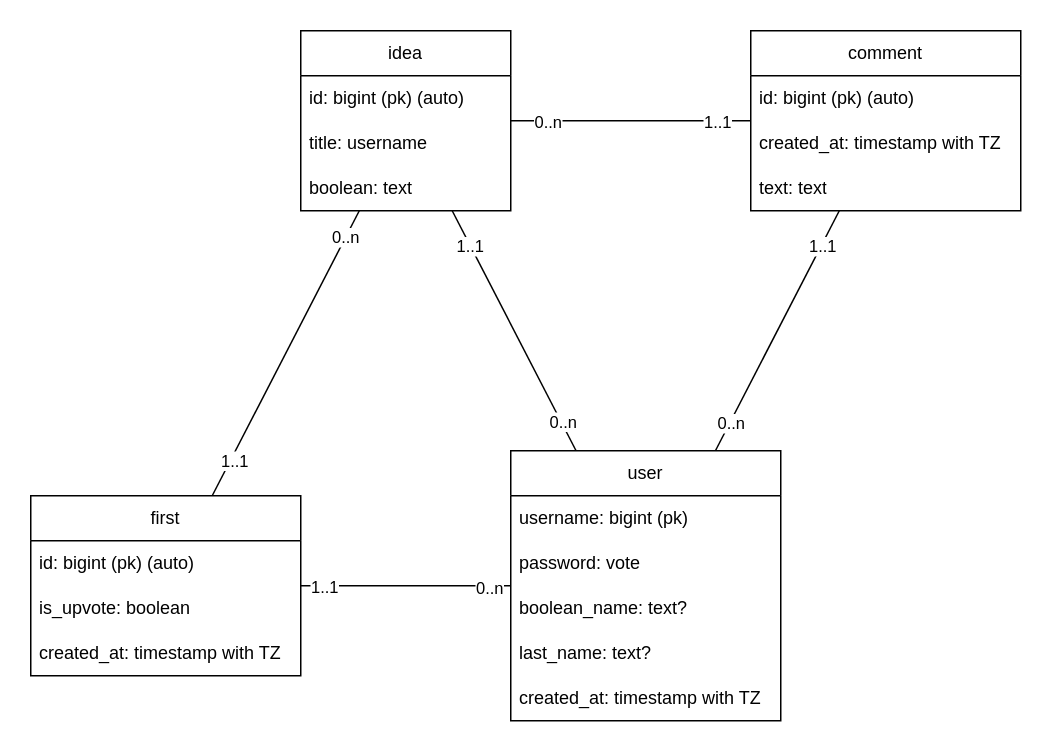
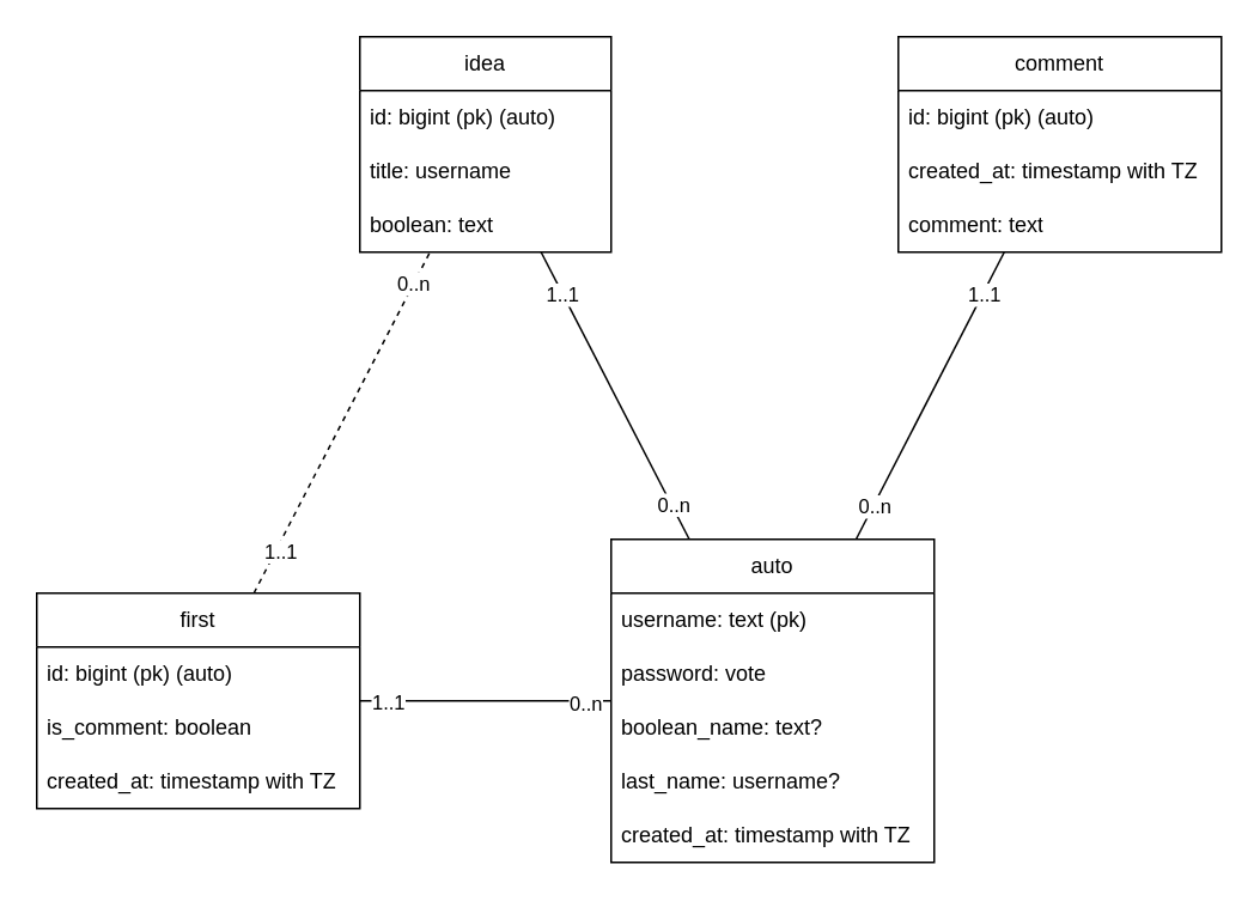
  <mxCell id="0" />
  <mxCell id="1" parent="0" />
  <mxCell id="2" value="idea" style="swimlane;fontStyle=0;childLayout=stackLayout;horizontal=1;startSize=30;horizontalStack=0;resizeParent=1;resizeParentMax=0;resizeLast=0;collapsible=1;marginBottom=0;whiteSpace=wrap;html=1;" vertex="1" parent="1"><mxGeometry x="200" y="20" width="140" height="120" as="geometry" /></mxCell>
  <mxCell id="3" value="id: bigint (pk) (auto&lt;span style=&quot;background-color: initial;&quot;&gt;)&lt;/span&gt;" style="text;strokeColor=none;fillColor=none;align=left;verticalAlign=middle;spacingLeft=4;spacingRight=4;overflow=hidden;points=[[0,0.5],[1,0.5]];portConstraint=eastwest;rotatable=0;whiteSpace=wrap;html=1;" vertex="1" parent="2"><mxGeometry y="30" width="140" height="30" as="geometry" /></mxCell>
  <mxCell id="4" value="title: username" style="text;strokeColor=none;fillColor=none;align=left;verticalAlign=middle;spacingLeft=4;spacingRight=4;overflow=hidden;points=[[0,0.5],[1,0.5]];portConstraint=eastwest;rotatable=0;whiteSpace=wrap;html=1;" vertex="1" parent="2"><mxGeometry y="60" width="140" height="30" as="geometry" /></mxCell>
  <mxCell id="5" value="boolean: text" style="text;strokeColor=none;fillColor=none;align=left;verticalAlign=middle;spacingLeft=4;spacingRight=4;overflow=hidden;points=[[0,0.5],[1,0.5]];portConstraint=eastwest;rotatable=0;whiteSpace=wrap;html=1;" vertex="1" parent="2"><mxGeometry y="90" width="140" height="30" as="geometry" /></mxCell>
  <mxCell id="6" value="comment" style="swimlane;fontStyle=0;childLayout=stackLayout;horizontal=1;startSize=30;horizontalStack=0;resizeParent=1;resizeParentMax=0;resizeLast=0;collapsible=1;marginBottom=0;whiteSpace=wrap;html=1;" vertex="1" parent="1"><mxGeometry x="500" y="20" width="180" height="120" as="geometry" /></mxCell>
  <mxCell id="7" value="id: bigint (pk) (auto&lt;span style=&quot;background-color: initial;&quot;&gt;)&lt;/span&gt;" style="text;strokeColor=none;fillColor=none;align=left;verticalAlign=middle;spacingLeft=4;spacingRight=4;overflow=hidden;points=[[0,0.5],[1,0.5]];portConstraint=eastwest;rotatable=0;whiteSpace=wrap;html=1;" vertex="1" parent="6"><mxGeometry y="30" width="180" height="30" as="geometry" /></mxCell>
  <mxCell id="8" value="created_at: timestamp with TZ" style="text;strokeColor=none;fillColor=none;align=left;verticalAlign=middle;spacingLeft=4;spacingRight=4;overflow=hidden;points=[[0,0.5],[1,0.5]];portConstraint=eastwest;rotatable=0;whiteSpace=wrap;html=1;" vertex="1" parent="6"><mxGeometry y="60" width="180" height="30" as="geometry" /></mxCell>
- <mxCell id="9" value="text: text" style="text;strokeColor=none;fillColor=none;align=left;verticalAlign=middle;spacingLeft=4;spacingRight=4;overflow=hidden;points=[[0,0.5],[1,0.5]];portConstraint=eastwest;rotatable=0;whiteSpace=wrap;html=1;" vertex="1" parent="6"><mxGeometry y="90" width="180" height="30" as="geometry" /></mxCell>
- <mxCell id="10" value="user" style="swimlane;fontStyle=0;childLayout=stackLayout;horizontal=1;startSize=30;horizontalStack=0;resizeParent=1;resizeParentMax=0;resizeLast=0;collapsible=1;marginBottom=0;whiteSpace=wrap;html=1;" vertex="1" parent="1"><mxGeometry x="340" y="300" width="180" height="180" as="geometry" /></mxCell>
- <mxCell id="11" value="username: bigint (pk)" style="text;strokeColor=none;fillColor=none;align=left;verticalAlign=middle;spacingLeft=4;spacingRight=4;overflow=hidden;points=[[0,0.5],[1,0.5]];portConstraint=eastwest;rotatable=0;whiteSpace=wrap;html=1;" vertex="1" parent="10"><mxGeometry y="30" width="180" height="30" as="geometry" /></mxCell>
+ <mxCell id="9" value="comment: text" style="text;strokeColor=none;fillColor=none;align=left;verticalAlign=middle;spacingLeft=4;spacingRight=4;overflow=hidden;points=[[0,0.5],[1,0.5]];portConstraint=eastwest;rotatable=0;whiteSpace=wrap;html=1;" vertex="1" parent="6"><mxGeometry y="90" width="180" height="30" as="geometry" /></mxCell>
+ <mxCell id="10" value="auto" style="swimlane;fontStyle=0;childLayout=stackLayout;horizontal=1;startSize=30;horizontalStack=0;resizeParent=1;resizeParentMax=0;resizeLast=0;collapsible=1;marginBottom=0;whiteSpace=wrap;html=1;" vertex="1" parent="1"><mxGeometry x="340" y="300" width="180" height="180" as="geometry" /></mxCell>
+ <mxCell id="11" value="username: text (pk)" style="text;strokeColor=none;fillColor=none;align=left;verticalAlign=middle;spacingLeft=4;spacingRight=4;overflow=hidden;points=[[0,0.5],[1,0.5]];portConstraint=eastwest;rotatable=0;whiteSpace=wrap;html=1;" vertex="1" parent="10"><mxGeometry y="30" width="180" height="30" as="geometry" /></mxCell>
  <mxCell id="12" value="password: vote" style="text;strokeColor=none;fillColor=none;align=left;verticalAlign=middle;spacingLeft=4;spacingRight=4;overflow=hidden;points=[[0,0.5],[1,0.5]];portConstraint=eastwest;rotatable=0;whiteSpace=wrap;html=1;" vertex="1" parent="10"><mxGeometry y="60" width="180" height="30" as="geometry" /></mxCell>
  <mxCell id="13" value="boolean_name: text?" style="text;strokeColor=none;fillColor=none;align=left;verticalAlign=middle;spacingLeft=4;spacingRight=4;overflow=hidden;points=[[0,0.5],[1,0.5]];portConstraint=eastwest;rotatable=0;whiteSpace=wrap;html=1;" vertex="1" parent="10"><mxGeometry y="90" width="180" height="30" as="geometry" /></mxCell>
- <mxCell id="14" value="last_name: text?" style="text;strokeColor=none;fillColor=none;align=left;verticalAlign=middle;spacingLeft=4;spacingRight=4;overflow=hidden;points=[[0,0.5],[1,0.5]];portConstraint=eastwest;rotatable=0;whiteSpace=wrap;html=1;" vertex="1" parent="10"><mxGeometry y="120" width="180" height="30" as="geometry" /></mxCell>
+ <mxCell id="14" value="last_name: username?" style="text;strokeColor=none;fillColor=none;align=left;verticalAlign=middle;spacingLeft=4;spacingRight=4;overflow=hidden;points=[[0,0.5],[1,0.5]];portConstraint=eastwest;rotatable=0;whiteSpace=wrap;html=1;" vertex="1" parent="10"><mxGeometry y="120" width="180" height="30" as="geometry" /></mxCell>
  <mxCell id="15" value="created_at: timestamp with TZ" style="text;strokeColor=none;fillColor=none;align=left;verticalAlign=middle;spacingLeft=4;spacingRight=4;overflow=hidden;points=[[0,0.5],[1,0.5]];portConstraint=eastwest;rotatable=0;whiteSpace=wrap;html=1;" vertex="1" parent="10"><mxGeometry y="150" width="180" height="30" as="geometry" /></mxCell>
  <mxCell id="16" value="" style="endArrow=none;html=1;rounded=0;" edge="1" parent="1" source="10" target="2"><mxGeometry width="50" height="50" relative="1" as="geometry"><mxPoint x="60" y="290" as="sourcePoint" /><mxPoint x="110" y="240" as="targetPoint" /></mxGeometry></mxCell>
  <mxCell id="17" value="0..n" style="edgeLabel;html=1;align=center;verticalAlign=middle;resizable=0;points=[];" vertex="1" connectable="0" parent="16"><mxGeometry x="-0.772" y="-1" relative="1" as="geometry"><mxPoint as="offset" /></mxGeometry></mxCell>
  <mxCell id="18" value="1..1" style="edgeLabel;html=1;align=center;verticalAlign=middle;resizable=0;points=[];" vertex="1" connectable="0" parent="16"><mxGeometry x="0.716" relative="1" as="geometry"><mxPoint as="offset" /></mxGeometry></mxCell>
- <mxCell id="19" value="" style="endArrow=none;html=1;rounded=0;" edge="1" parent="1" source="6" target="2"><mxGeometry width="50" height="50" relative="1" as="geometry"><mxPoint x="260" y="290" as="sourcePoint" /><mxPoint x="260" y="190" as="targetPoint" /></mxGeometry></mxCell>
- <mxCell id="20" value="0..n" style="edgeLabel;html=1;align=center;verticalAlign=middle;resizable=0;points=[];" vertex="1" connectable="0" parent="19"><mxGeometry x="0.705" relative="1" as="geometry"><mxPoint as="offset" /></mxGeometry></mxCell>
- <mxCell id="21" value="1..1" style="edgeLabel;html=1;align=center;verticalAlign=middle;resizable=0;points=[];" vertex="1" connectable="0" parent="19"><mxGeometry x="-0.716" relative="1" as="geometry"><mxPoint as="offset" /></mxGeometry></mxCell>
  <mxCell id="22" value="" style="endArrow=none;html=1;rounded=0;" edge="1" parent="1" source="10" target="6"><mxGeometry width="50" height="50" relative="1" as="geometry"><mxPoint x="434" y="360" as="sourcePoint" /><mxPoint x="434" y="240" as="targetPoint" /></mxGeometry></mxCell>
  <mxCell id="23" value="0..n" style="edgeLabel;html=1;align=center;verticalAlign=middle;resizable=0;points=[];" vertex="1" connectable="0" parent="22"><mxGeometry x="-0.772" y="-1" relative="1" as="geometry"><mxPoint as="offset" /></mxGeometry></mxCell>
  <mxCell id="24" value="1..1" style="edgeLabel;html=1;align=center;verticalAlign=middle;resizable=0;points=[];" vertex="1" connectable="0" parent="22"><mxGeometry x="0.716" relative="1" as="geometry"><mxPoint as="offset" /></mxGeometry></mxCell>
  <mxCell id="25" value="first" style="swimlane;fontStyle=0;childLayout=stackLayout;horizontal=1;startSize=30;horizontalStack=0;resizeParent=1;resizeParentMax=0;resizeLast=0;collapsible=1;marginBottom=0;whiteSpace=wrap;html=1;" vertex="1" parent="1"><mxGeometry x="20" y="330" width="180" height="120" as="geometry" /></mxCell>
  <mxCell id="26" value="id: bigint (pk) (auto)" style="text;strokeColor=none;fillColor=none;align=left;verticalAlign=middle;spacingLeft=4;spacingRight=4;overflow=hidden;points=[[0,0.5],[1,0.5]];portConstraint=eastwest;rotatable=0;whiteSpace=wrap;html=1;" vertex="1" parent="25"><mxGeometry y="30" width="180" height="30" as="geometry" /></mxCell>
- <mxCell id="27" value="is_upvote: boolean" style="text;strokeColor=none;fillColor=none;align=left;verticalAlign=middle;spacingLeft=4;spacingRight=4;overflow=hidden;points=[[0,0.5],[1,0.5]];portConstraint=eastwest;rotatable=0;whiteSpace=wrap;html=1;" vertex="1" parent="25"><mxGeometry y="60" width="180" height="30" as="geometry" /></mxCell>
+ <mxCell id="27" value="is_comment: boolean" style="text;strokeColor=none;fillColor=none;align=left;verticalAlign=middle;spacingLeft=4;spacingRight=4;overflow=hidden;points=[[0,0.5],[1,0.5]];portConstraint=eastwest;rotatable=0;whiteSpace=wrap;html=1;" vertex="1" parent="25"><mxGeometry y="60" width="180" height="30" as="geometry" /></mxCell>
  <mxCell id="28" value="created_at: timestamp with TZ" style="text;strokeColor=none;fillColor=none;align=left;verticalAlign=middle;spacingLeft=4;spacingRight=4;overflow=hidden;points=[[0,0.5],[1,0.5]];portConstraint=eastwest;rotatable=0;whiteSpace=wrap;html=1;" vertex="1" parent="25"><mxGeometry y="90" width="180" height="30" as="geometry" /></mxCell>
  <mxCell id="29" value="" style="endArrow=none;html=1;rounded=0;" edge="1" parent="1" source="25" target="10"><mxGeometry width="50" height="50" relative="1" as="geometry"><mxPoint x="310" y="270" as="sourcePoint" /><mxPoint x="360" y="220" as="targetPoint" /></mxGeometry></mxCell>
  <mxCell id="30" value="0..n" style="edgeLabel;html=1;align=center;verticalAlign=middle;resizable=0;points=[];" vertex="1" connectable="0" parent="29"><mxGeometry x="0.788" y="-1" relative="1" as="geometry"><mxPoint as="offset" /></mxGeometry></mxCell>
  <mxCell id="31" value="1..1" style="edgeLabel;html=1;align=center;verticalAlign=middle;resizable=0;points=[];" vertex="1" connectable="0" parent="29"><mxGeometry x="-0.782" relative="1" as="geometry"><mxPoint as="offset" /></mxGeometry></mxCell>
- <mxCell id="32" value="" style="endArrow=none;html=1;rounded=0;" edge="1" parent="1" source="25" target="2"><mxGeometry width="50" height="50" relative="1" as="geometry"><mxPoint x="120" y="260" as="sourcePoint" /><mxPoint x="170" y="210" as="targetPoint" /></mxGeometry></mxCell>
+ <mxCell id="32" value="" style="endArrow=none;html=1;rounded=0;dashed=1;" edge="1" parent="1" source="25" target="2"><mxGeometry width="50" height="50" relative="1" as="geometry"><mxPoint x="120" y="260" as="sourcePoint" /><mxPoint x="170" y="210" as="targetPoint" /></mxGeometry></mxCell>
  <mxCell id="33" value="1..1" style="edgeLabel;html=1;align=center;verticalAlign=middle;resizable=0;points=[];" vertex="1" connectable="0" parent="32"><mxGeometry x="-0.737" y="-2" relative="1" as="geometry"><mxPoint as="offset" /></mxGeometry></mxCell>
  <mxCell id="34" value="0..n" style="edgeLabel;html=1;align=center;verticalAlign=middle;resizable=0;points=[];" vertex="1" connectable="0" parent="32"><mxGeometry x="0.819" relative="1" as="geometry"><mxPoint as="offset" /></mxGeometry></mxCell>
